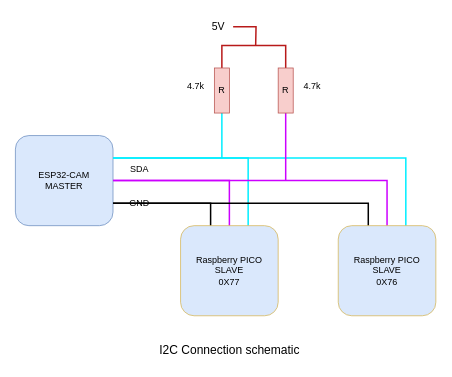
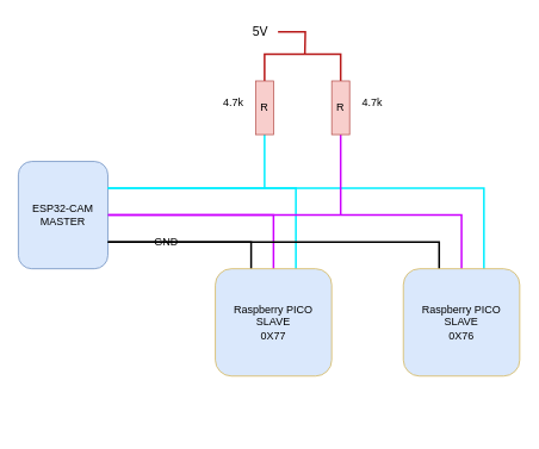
  <mxCell id="0" />
  <mxCell id="1" parent="0" />
  <mxCell id="2" style="edgeStyle=orthogonalEdgeStyle;rounded=0;orthogonalLoop=1;jettySize=auto;html=1;entryX=0.5;entryY=0;entryDx=0;entryDy=0;endArrow=none;endFill=0;strokeWidth=2;strokeColor=#CC00FF;" parent="1" source="3" target="6" edge="1"><mxGeometry relative="1" as="geometry" /></mxCell>
- <mxCell id="3" value="ESP32-CAM&lt;br&gt;MASTER" style="rounded=1;whiteSpace=wrap;html=1;fillColor=#dae8fc;strokeColor=#6c8ebf;" parent="1" vertex="1"><mxGeometry x="20" y="180" width="130" height="120" as="geometry" /></mxCell>
+ <mxCell id="3" value="ESP32-CAM&lt;br&gt;MASTER" style="rounded=1;whiteSpace=wrap;html=1;fillColor=#dae8fc;strokeColor=#6c8ebf;" parent="1" vertex="1"><mxGeometry x="20" y="180" width="100" height="120" as="geometry" /></mxCell>
  <mxCell id="4" style="edgeStyle=orthogonalEdgeStyle;rounded=0;orthogonalLoop=1;jettySize=auto;html=1;endArrow=none;endFill=0;strokeColor=#00EEFF;strokeWidth=2;" parent="1" source="6" target="3" edge="1"><mxGeometry relative="1" as="geometry"><Array as="points"><mxPoint x="330" y="210" /></Array></mxGeometry></mxCell>
  <mxCell id="5" style="edgeStyle=orthogonalEdgeStyle;rounded=0;orthogonalLoop=1;jettySize=auto;html=1;endArrow=none;endFill=0;strokeWidth=2;" parent="1" source="6" target="3" edge="1"><mxGeometry relative="1" as="geometry"><Array as="points"><mxPoint x="280" y="270" /></Array></mxGeometry></mxCell>
  <mxCell id="6" value="Raspberry PICO&lt;br&gt;SLAVE&lt;br&gt;0X77" style="rounded=1;whiteSpace=wrap;html=1;fillColor=#dae8fc;strokeColor=#d6b656;" parent="1" vertex="1"><mxGeometry x="240" y="300" width="130" height="120" as="geometry" /></mxCell>
  <mxCell id="7" style="edgeStyle=orthogonalEdgeStyle;rounded=0;orthogonalLoop=1;jettySize=auto;html=1;startArrow=none;startFill=0;endArrow=none;endFill=0;strokeWidth=2;strokeColor=#CC00FF;" parent="1" source="10" target="3" edge="1"><mxGeometry relative="1" as="geometry"><Array as="points"><mxPoint x="515" y="240" /></Array></mxGeometry></mxCell>
  <mxCell id="8" style="edgeStyle=orthogonalEdgeStyle;rounded=0;orthogonalLoop=1;jettySize=auto;html=1;endArrow=none;endFill=0;strokeColor=#00EEFF;strokeWidth=2;" parent="1" source="10" target="3" edge="1"><mxGeometry relative="1" as="geometry"><Array as="points"><mxPoint x="540" y="210" /></Array></mxGeometry></mxCell>
  <mxCell id="9" style="edgeStyle=orthogonalEdgeStyle;rounded=0;orthogonalLoop=1;jettySize=auto;html=1;entryX=1;entryY=0.75;entryDx=0;entryDy=0;endArrow=none;endFill=0;strokeWidth=2;" parent="1" source="10" target="3" edge="1"><mxGeometry relative="1" as="geometry"><Array as="points"><mxPoint x="490" y="270" /></Array></mxGeometry></mxCell>
  <mxCell id="10" value="Raspberry PICO&lt;br&gt;SLAVE&lt;br&gt;0X76" style="rounded=1;whiteSpace=wrap;html=1;fillColor=#dae8fc;strokeColor=#d6b656;" parent="1" vertex="1"><mxGeometry x="450" y="300" width="130" height="120" as="geometry" /></mxCell>
- <mxCell id="11" value="SDA" style="text;html=1;align=center;verticalAlign=middle;resizable=0;points=[];autosize=1;strokeColor=none;fillColor=none;" parent="1" vertex="1"><mxGeometry x="160" y="210" width="50" height="30" as="geometry" /></mxCell>
  <mxCell id="12" value="GND" style="text;html=1;align=center;verticalAlign=middle;resizable=0;points=[];autosize=1;strokeColor=none;fillColor=none;" parent="1" vertex="1"><mxGeometry x="160" y="255" width="50" height="30" as="geometry" /></mxCell>
  <mxCell id="13" style="edgeStyle=orthogonalEdgeStyle;rounded=0;orthogonalLoop=1;jettySize=auto;html=1;entryX=0.5;entryY=0;entryDx=0;entryDy=0;endArrow=none;endFill=0;fillColor=#f8cecc;strokeColor=#B81A1A;strokeWidth=2;" parent="1" source="15" target="17" edge="1"><mxGeometry relative="1" as="geometry"><Array as="points"><mxPoint x="295" y="60" /><mxPoint x="380" y="60" /></Array></mxGeometry></mxCell>
  <mxCell id="14" style="edgeStyle=orthogonalEdgeStyle;rounded=0;orthogonalLoop=1;jettySize=auto;html=1;endArrow=none;endFill=0;strokeColor=#00EEFF;strokeWidth=2;" parent="1" source="15" edge="1"><mxGeometry relative="1" as="geometry"><mxPoint x="295" y="210" as="targetPoint" /></mxGeometry></mxCell>
  <mxCell id="15" value="R" style="rounded=0;whiteSpace=wrap;html=1;fillColor=#f8cecc;strokeColor=#b85450;" parent="1" vertex="1"><mxGeometry x="285" y="90" width="20" height="60" as="geometry" /></mxCell>
  <mxCell id="16" style="edgeStyle=orthogonalEdgeStyle;rounded=0;orthogonalLoop=1;jettySize=auto;html=1;endArrow=none;endFill=0;strokeColor=#CC00FF;strokeWidth=2;" parent="1" source="17" edge="1"><mxGeometry relative="1" as="geometry"><mxPoint x="380" y="240" as="targetPoint" /></mxGeometry></mxCell>
  <mxCell id="17" value="R" style="rounded=0;whiteSpace=wrap;html=1;fillColor=#f8cecc;strokeColor=#b85450;" parent="1" vertex="1"><mxGeometry x="370" y="90" width="20" height="60" as="geometry" /></mxCell>
  <mxCell id="18" style="edgeStyle=orthogonalEdgeStyle;rounded=0;orthogonalLoop=1;jettySize=auto;html=1;endArrow=none;endFill=0;fillColor=#f8cecc;strokeColor=#B81A1A;strokeWidth=2;" parent="1" source="19" edge="1"><mxGeometry relative="1" as="geometry"><mxPoint x="340" y="60" as="targetPoint" /></mxGeometry></mxCell>
  <mxCell id="19" value="&lt;font style=&quot;font-size: 14px;&quot;&gt;5V&lt;/font&gt;" style="text;html=1;align=center;verticalAlign=middle;resizable=0;points=[];autosize=1;strokeColor=none;fillColor=none;" parent="1" vertex="1"><mxGeometry x="270" y="20" width="40" height="30" as="geometry" /></mxCell>
- <mxCell id="20" value="&lt;font style=&quot;font-size: 16px;&quot;&gt;I2C Connection schematic&lt;/font&gt;" style="text;html=1;align=center;verticalAlign=middle;resizable=0;points=[];autosize=1;strokeColor=none;fillColor=none;" parent="1" vertex="1"><mxGeometry x="200" y="450" width="210" height="30" as="geometry" /></mxCell>
  <mxCell id="21" value="4.7k" style="text;html=1;align=center;verticalAlign=middle;resizable=0;points=[];autosize=1;strokeColor=none;fillColor=none;" parent="1" vertex="1"><mxGeometry x="235" y="100" width="50" height="30" as="geometry" /></mxCell>
  <mxCell id="22" value="4.7k" style="text;html=1;align=center;verticalAlign=middle;resizable=0;points=[];autosize=1;strokeColor=none;fillColor=none;" parent="1" vertex="1"><mxGeometry x="390" y="100" width="50" height="30" as="geometry" /></mxCell>
